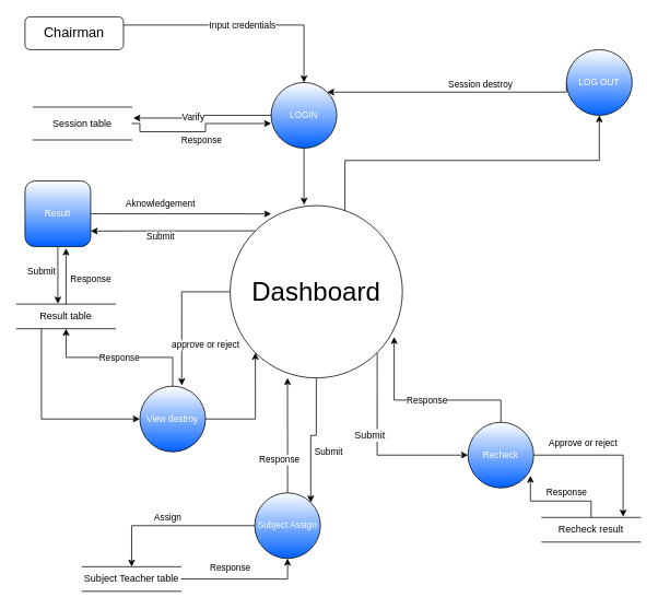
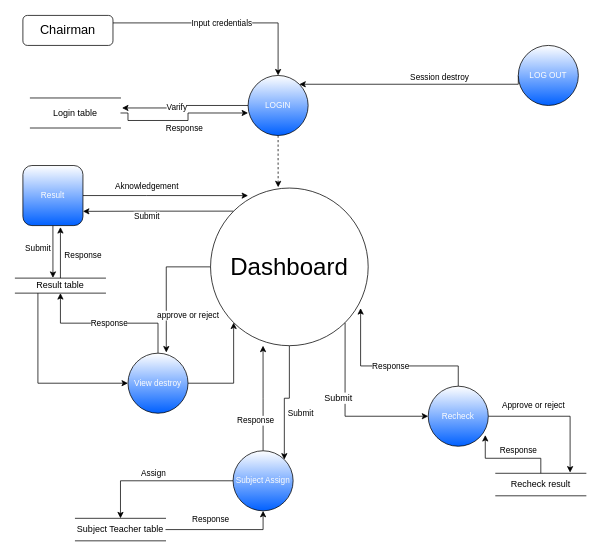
  <mxCell id="0" />
  <mxCell id="1" parent="0" />
  <mxCell id="2" value="Input credentials" style="edgeStyle=orthogonalEdgeStyle;rounded=0;orthogonalLoop=1;jettySize=auto;html=1;exitX=1;exitY=0.25;exitDx=0;exitDy=0;" parent="1" source="3" target="6" edge="1"><mxGeometry relative="1" as="geometry" /></mxCell>
  <mxCell id="3" value="&lt;font style=&quot;font-size: 17px&quot;&gt;Chairman&lt;/font&gt;" style="whiteSpace=wrap;html=1;rounded=1;" parent="1" vertex="1"><mxGeometry x="30" y="20" width="120" height="40" as="geometry" /></mxCell>
  <mxCell id="4" value="Varify" style="edgeStyle=orthogonalEdgeStyle;rounded=0;orthogonalLoop=1;jettySize=auto;html=1;exitX=0;exitY=0.5;exitDx=0;exitDy=0;entryX=1.017;entryY=0.333;entryDx=0;entryDy=0;entryPerimeter=0;" parent="1" source="6" target="28" edge="1"><mxGeometry x="0.013" y="-10" relative="1" as="geometry"><mxPoint as="offset" /></mxGeometry></mxCell>
- <mxCell id="5" style="edgeStyle=orthogonalEdgeStyle;rounded=0;orthogonalLoop=1;jettySize=auto;html=1;exitX=0.5;exitY=1;exitDx=0;exitDy=0;entryX=0.429;entryY=-0.005;entryDx=0;entryDy=0;entryPerimeter=0;" parent="1" source="6" target="12" edge="1"><mxGeometry relative="1" as="geometry" /></mxCell>
+ <mxCell id="5" style="edgeStyle=orthogonalEdgeStyle;rounded=0;orthogonalLoop=1;jettySize=auto;html=1;exitX=0.5;exitY=1;exitDx=0;exitDy=0;entryX=0.429;entryY=-0.005;entryDx=0;entryDy=0;entryPerimeter=0;dashed=1;" parent="1" source="6" target="12" edge="1"><mxGeometry relative="1" as="geometry" /></mxCell>
  <mxCell id="6" value="&lt;font style=&quot;font-size: 11px;&quot;&gt;LOGIN&lt;/font&gt;" style="ellipse;whiteSpace=wrap;html=1;aspect=fixed;fontSize=11;gradientColor=#0060FF;fontColor=#FCFCFC;" parent="1" vertex="1"><mxGeometry x="330" y="100" width="80" height="80" as="geometry" /></mxCell>
- <mxCell id="7" style="edgeStyle=orthogonalEdgeStyle;rounded=0;orthogonalLoop=1;jettySize=auto;html=1;exitX=0.5;exitY=0;exitDx=0;exitDy=0;entryX=0.5;entryY=1;entryDx=0;entryDy=0;" parent="1" source="12" target="14" edge="1"><mxGeometry relative="1" as="geometry"><Array as="points"><mxPoint x="385" y="260" /><mxPoint x="420" y="260" /><mxPoint x="420" y="195" /><mxPoint x="730" y="195" /></Array></mxGeometry></mxCell>
  <mxCell id="8" value="Submit" style="edgeStyle=orthogonalEdgeStyle;rounded=0;orthogonalLoop=1;jettySize=auto;html=1;exitX=0;exitY=0;exitDx=0;exitDy=0;entryX=1;entryY=0.763;entryDx=0;entryDy=0;entryPerimeter=0;" parent="1" source="12" target="20" edge="1"><mxGeometry x="0.154" y="9" relative="1" as="geometry"><mxPoint y="-2" as="offset" /></mxGeometry></mxCell>
  <mxCell id="9" value="approve or reject" style="edgeStyle=orthogonalEdgeStyle;rounded=0;orthogonalLoop=1;jettySize=auto;html=1;exitX=0;exitY=0.5;exitDx=0;exitDy=0;entryX=0.638;entryY=-0.012;entryDx=0;entryDy=0;entryPerimeter=0;" parent="1" source="12" target="23" edge="1"><mxGeometry x="0.433" y="29" relative="1" as="geometry"><mxPoint as="offset" /></mxGeometry></mxCell>
  <mxCell id="10" value="Submit" style="edgeStyle=orthogonalEdgeStyle;rounded=0;orthogonalLoop=1;jettySize=auto;html=1;exitX=0.5;exitY=1;exitDx=0;exitDy=0;entryX=1;entryY=0;entryDx=0;entryDy=0;" parent="1" source="12" target="31" edge="1"><mxGeometry x="0.221" y="22" relative="1" as="geometry"><mxPoint as="offset" /></mxGeometry></mxCell>
  <mxCell id="11" value="&lt;font color=&quot;#000000&quot; style=&quot;font-size: 12px&quot;&gt;Submit&lt;/font&gt;" style="edgeStyle=orthogonalEdgeStyle;rounded=0;orthogonalLoop=1;jettySize=auto;html=1;exitX=1;exitY=1;exitDx=0;exitDy=0;entryX=0;entryY=0.5;entryDx=0;entryDy=0;fontSize=11;fontColor=#FCFCFC;" edge="1" parent="1" source="12" target="26"><mxGeometry x="-0.144" y="-9" relative="1" as="geometry"><Array as="points"><mxPoint x="459" y="554" /></Array><mxPoint as="offset" /></mxGeometry></mxCell>
  <mxCell id="12" value="&lt;font style=&quot;font-size: 32px&quot;&gt;Dashboard&lt;/font&gt;" style="ellipse;whiteSpace=wrap;html=1;aspect=fixed;" parent="1" vertex="1"><mxGeometry x="280" y="250" width="210" height="210" as="geometry" /></mxCell>
  <mxCell id="13" value="Session destroy" style="edgeStyle=orthogonalEdgeStyle;rounded=0;orthogonalLoop=1;jettySize=auto;html=1;exitX=0;exitY=0.5;exitDx=0;exitDy=0;entryX=1;entryY=0;entryDx=0;entryDy=0;" parent="1" source="14" target="6" edge="1"><mxGeometry x="-0.23" y="-10" relative="1" as="geometry"><Array as="points"><mxPoint x="690" y="112" /></Array><mxPoint as="offset" /></mxGeometry></mxCell>
  <mxCell id="14" value="&lt;font style=&quot;font-size: 11px;&quot;&gt;LOG OUT&lt;/font&gt;" style="ellipse;whiteSpace=wrap;html=1;aspect=fixed;fontSize=11;gradientColor=#0060FF;fontColor=#FCFCFC;" parent="1" vertex="1"><mxGeometry x="690" y="60" width="80" height="80" as="geometry" /></mxCell>
  <mxCell id="15" value="Response" style="edgeStyle=orthogonalEdgeStyle;rounded=0;orthogonalLoop=1;jettySize=auto;html=1;exitX=0.5;exitY=0;exitDx=0;exitDy=0;entryX=0.625;entryY=1.025;entryDx=0;entryDy=0;entryPerimeter=0;" parent="1" source="17" target="20" edge="1"><mxGeometry x="-0.118" y="-30" relative="1" as="geometry"><mxPoint as="offset" /></mxGeometry></mxCell>
  <mxCell id="16" style="edgeStyle=orthogonalEdgeStyle;rounded=0;orthogonalLoop=1;jettySize=auto;html=1;exitX=0.25;exitY=1;exitDx=0;exitDy=0;entryX=0;entryY=0.5;entryDx=0;entryDy=0;fontSize=11;fontColor=#FCFCFC;" edge="1" parent="1" source="17" target="23"><mxGeometry relative="1" as="geometry" /></mxCell>
- <mxCell id="17" value="Result table" style="shape=partialRectangle;whiteSpace=wrap;html=1;left=0;right=0;fillColor=none;" parent="1" vertex="1"><mxGeometry x="20" y="370" width="120" height="30" as="geometry" /></mxCell>
+ <mxCell id="17" value="Result table" style="shape=partialRectangle;whiteSpace=wrap;html=1;left=0;right=0;fillColor=none;" parent="1" vertex="1"><mxGeometry x="20" y="370" width="120" height="20" as="geometry" /></mxCell>
  <mxCell id="18" value="Aknowledgement" style="edgeStyle=orthogonalEdgeStyle;rounded=0;orthogonalLoop=1;jettySize=auto;html=1;exitX=1;exitY=0.5;exitDx=0;exitDy=0;entryX=0.238;entryY=0.048;entryDx=0;entryDy=0;entryPerimeter=0;" parent="1" source="20" target="12" edge="1"><mxGeometry x="-0.228" y="10" relative="1" as="geometry"><mxPoint y="-2" as="offset" /></mxGeometry></mxCell>
  <mxCell id="19" value="Submit" style="edgeStyle=orthogonalEdgeStyle;rounded=0;orthogonalLoop=1;jettySize=auto;html=1;exitX=0.5;exitY=1;exitDx=0;exitDy=0;entryX=0.417;entryY=-0.017;entryDx=0;entryDy=0;entryPerimeter=0;" parent="1" source="20" target="17" edge="1"><mxGeometry x="-0.131" y="-20" relative="1" as="geometry"><mxPoint as="offset" /></mxGeometry></mxCell>
  <mxCell id="20" value="&lt;font style=&quot;font-size: 11px;&quot;&gt;Result&lt;/font&gt;" style="whiteSpace=wrap;html=1;aspect=fixed;fontSize=11;gradientColor=#0060FF;fontColor=#FCFCFC;rounded=1;" parent="1" vertex="1"><mxGeometry x="30" y="220" width="80" height="80" as="geometry" /></mxCell>
  <mxCell id="21" value="Response" style="edgeStyle=orthogonalEdgeStyle;rounded=0;orthogonalLoop=1;jettySize=auto;html=1;exitX=0.5;exitY=0;exitDx=0;exitDy=0;" parent="1" source="23" target="17" edge="1"><mxGeometry relative="1" as="geometry" /></mxCell>
  <mxCell id="22" style="edgeStyle=orthogonalEdgeStyle;rounded=0;orthogonalLoop=1;jettySize=auto;html=1;entryX=0;entryY=1;entryDx=0;entryDy=0;fontSize=11;fontColor=#FCFCFC;" edge="1" parent="1" source="23" target="12"><mxGeometry relative="1" as="geometry" /></mxCell>
  <mxCell id="23" value="View destroy" style="ellipse;whiteSpace=wrap;html=1;aspect=fixed;fontSize=11;gradientColor=#0060FF;fontColor=#FCFCFC;" parent="1" vertex="1"><mxGeometry x="170" y="470" width="80" height="80" as="geometry" /></mxCell>
  <mxCell id="24" value="Response" style="edgeStyle=orthogonalEdgeStyle;rounded=0;orthogonalLoop=1;jettySize=auto;html=1;exitX=0.5;exitY=0;exitDx=0;exitDy=0;entryX=0.952;entryY=0.762;entryDx=0;entryDy=0;entryPerimeter=0;" parent="1" source="26" target="12" edge="1"><mxGeometry relative="1" as="geometry" /></mxCell>
  <mxCell id="25" value="Approve or reject" style="edgeStyle=orthogonalEdgeStyle;rounded=0;orthogonalLoop=1;jettySize=auto;html=1;exitX=1;exitY=0.5;exitDx=0;exitDy=0;entryX=0.825;entryY=-0.033;entryDx=0;entryDy=0;entryPerimeter=0;" parent="1" source="26" target="33" edge="1"><mxGeometry x="-0.344" y="14" relative="1" as="geometry"><mxPoint as="offset" /></mxGeometry></mxCell>
  <mxCell id="26" value="&lt;font style=&quot;font-size: 11px;&quot;&gt;Recheck&lt;/font&gt;" style="ellipse;whiteSpace=wrap;html=1;aspect=fixed;fontSize=11;gradientColor=#0060FF;fontColor=#FCFCFC;" parent="1" vertex="1"><mxGeometry x="570" y="514" width="80" height="80" as="geometry" /></mxCell>
  <mxCell id="27" value="Response" style="edgeStyle=orthogonalEdgeStyle;rounded=0;orthogonalLoop=1;jettySize=auto;html=1;exitX=1;exitY=0.5;exitDx=0;exitDy=0;" parent="1" source="28" edge="1"><mxGeometry y="-10" relative="1" as="geometry"><mxPoint x="330" y="150" as="targetPoint" /><mxPoint as="offset" /><Array as="points"><mxPoint x="170" y="160" /><mxPoint x="250" y="160" /><mxPoint x="250" y="150" /></Array></mxGeometry></mxCell>
- <mxCell id="28" value="Session table" style="shape=partialRectangle;whiteSpace=wrap;html=1;left=0;right=0;fillColor=none;" parent="1" vertex="1"><mxGeometry x="40" y="130" width="120" height="40" as="geometry" /></mxCell>
+ <mxCell id="28" value="Login table" style="shape=partialRectangle;whiteSpace=wrap;html=1;left=0;right=0;fillColor=none;" parent="1" vertex="1"><mxGeometry x="40" y="130" width="120" height="40" as="geometry" /></mxCell>
  <mxCell id="29" value="Response" style="edgeStyle=orthogonalEdgeStyle;rounded=0;orthogonalLoop=1;jettySize=auto;html=1;exitX=0.5;exitY=0;exitDx=0;exitDy=0;entryX=0.333;entryY=1;entryDx=0;entryDy=0;entryPerimeter=0;" parent="1" source="31" target="12" edge="1"><mxGeometry x="0.001" y="32" relative="1" as="geometry"><mxPoint x="22" y="30" as="offset" /></mxGeometry></mxCell>
  <mxCell id="30" value="Assign" style="edgeStyle=orthogonalEdgeStyle;rounded=0;orthogonalLoop=1;jettySize=auto;html=1;exitX=0;exitY=0.5;exitDx=0;exitDy=0;entryX=0.5;entryY=0;entryDx=0;entryDy=0;" parent="1" source="31" target="35" edge="1"><mxGeometry x="0.059" y="-10" relative="1" as="geometry"><mxPoint as="offset" /></mxGeometry></mxCell>
  <mxCell id="31" value="Subject Assign" style="ellipse;whiteSpace=wrap;html=1;aspect=fixed;fontSize=11;gradientColor=#0060FF;fontColor=#FCFCFC;" parent="1" vertex="1"><mxGeometry x="310" y="600" width="80" height="80" as="geometry" /></mxCell>
  <mxCell id="32" value="Response" style="edgeStyle=orthogonalEdgeStyle;rounded=0;orthogonalLoop=1;jettySize=auto;html=1;exitX=0.5;exitY=0;exitDx=0;exitDy=0;entryX=0.95;entryY=0.813;entryDx=0;entryDy=0;entryPerimeter=0;" parent="1" source="33" target="26" edge="1"><mxGeometry x="-0.2" y="-10" relative="1" as="geometry"><mxPoint as="offset" /></mxGeometry></mxCell>
  <mxCell id="33" value="Recheck result" style="shape=partialRectangle;whiteSpace=wrap;html=1;left=0;right=0;fillColor=none;" parent="1" vertex="1"><mxGeometry x="660" y="630" width="120" height="30" as="geometry" /></mxCell>
  <mxCell id="34" value="Response" style="edgeStyle=orthogonalEdgeStyle;rounded=0;orthogonalLoop=1;jettySize=auto;html=1;exitX=1;exitY=0.5;exitDx=0;exitDy=0;entryX=0.5;entryY=1;entryDx=0;entryDy=0;" parent="1" source="35" target="31" edge="1"><mxGeometry x="0.857" y="70" relative="1" as="geometry"><mxPoint as="offset" /></mxGeometry></mxCell>
  <mxCell id="35" value="Subject Teacher table" style="shape=partialRectangle;whiteSpace=wrap;html=1;left=0;right=0;fillColor=none;" parent="1" vertex="1"><mxGeometry x="100" y="690" width="120" height="30" as="geometry" /></mxCell>
